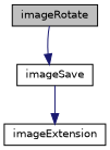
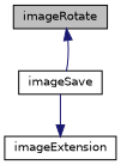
  digraph {
    rankdir=TB
    node [color=black fillcolor=white fontname=Helvetica fontsize=10 shape=record style=filled]
    edge [color=midnightblue fontname=Helvetica fontsize=10 labelfontname=Helvetica labelfontsize=10 style=solid]
    n1 [fillcolor=grey75 fontcolor=black height=0.2 label=imageRotate width=0.4]
    n2 [height=0.2 label=imageSave width=0.4]
    n3 [height=0.2 label=imageExtension width=0.4]
-   n1 -> n2
+   n2 -> n1
    n2 -> n3
  }
